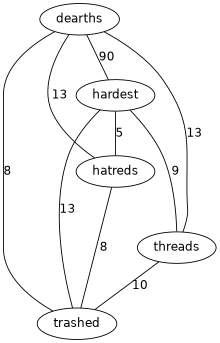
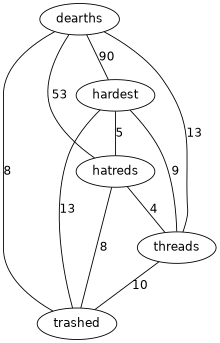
  graph {
    fontname="DejaVu Sans"
    node [fontname="DejaVu Sans"]
    edge [fontname="DejaVu Sans"]
    dearths
    hardest
    hatreds
    threads
    trashed
    dearths -- hardest [label=90]
-   dearths -- hatreds [label=13]
+   dearths -- hatreds [label=53]
    dearths -- threads [label=13]
    dearths -- trashed [label=8]
    hardest -- hatreds [label=5]
    hardest -- threads [label=9]
    hardest -- trashed [label=13]
+   hatreds -- threads [label=4]
    hatreds -- trashed [label=8]
    threads -- trashed [label=10]
  }
